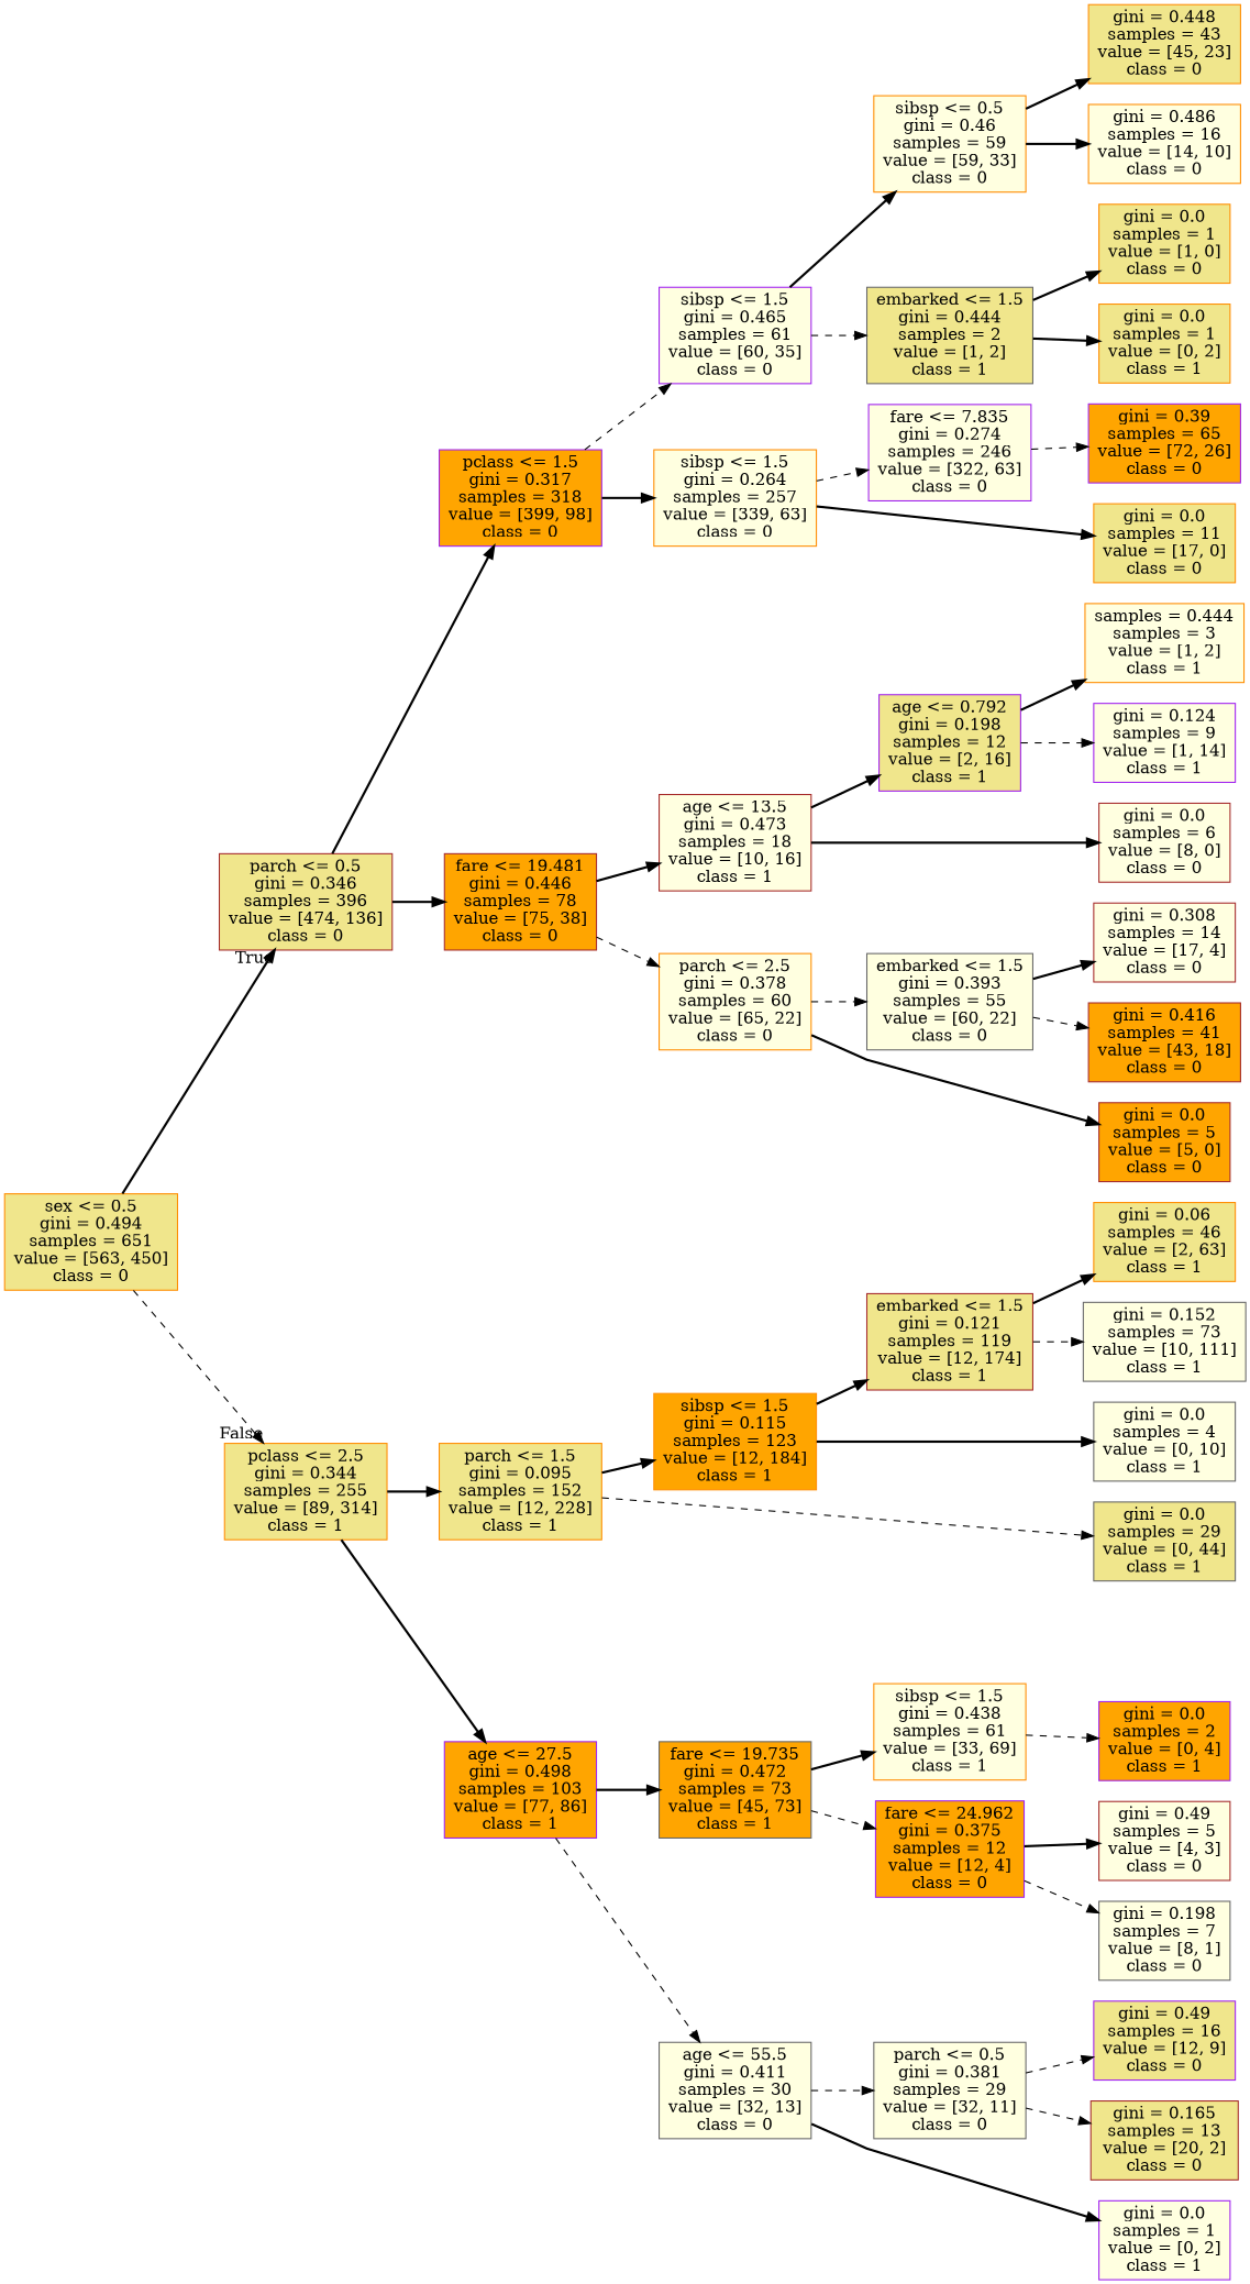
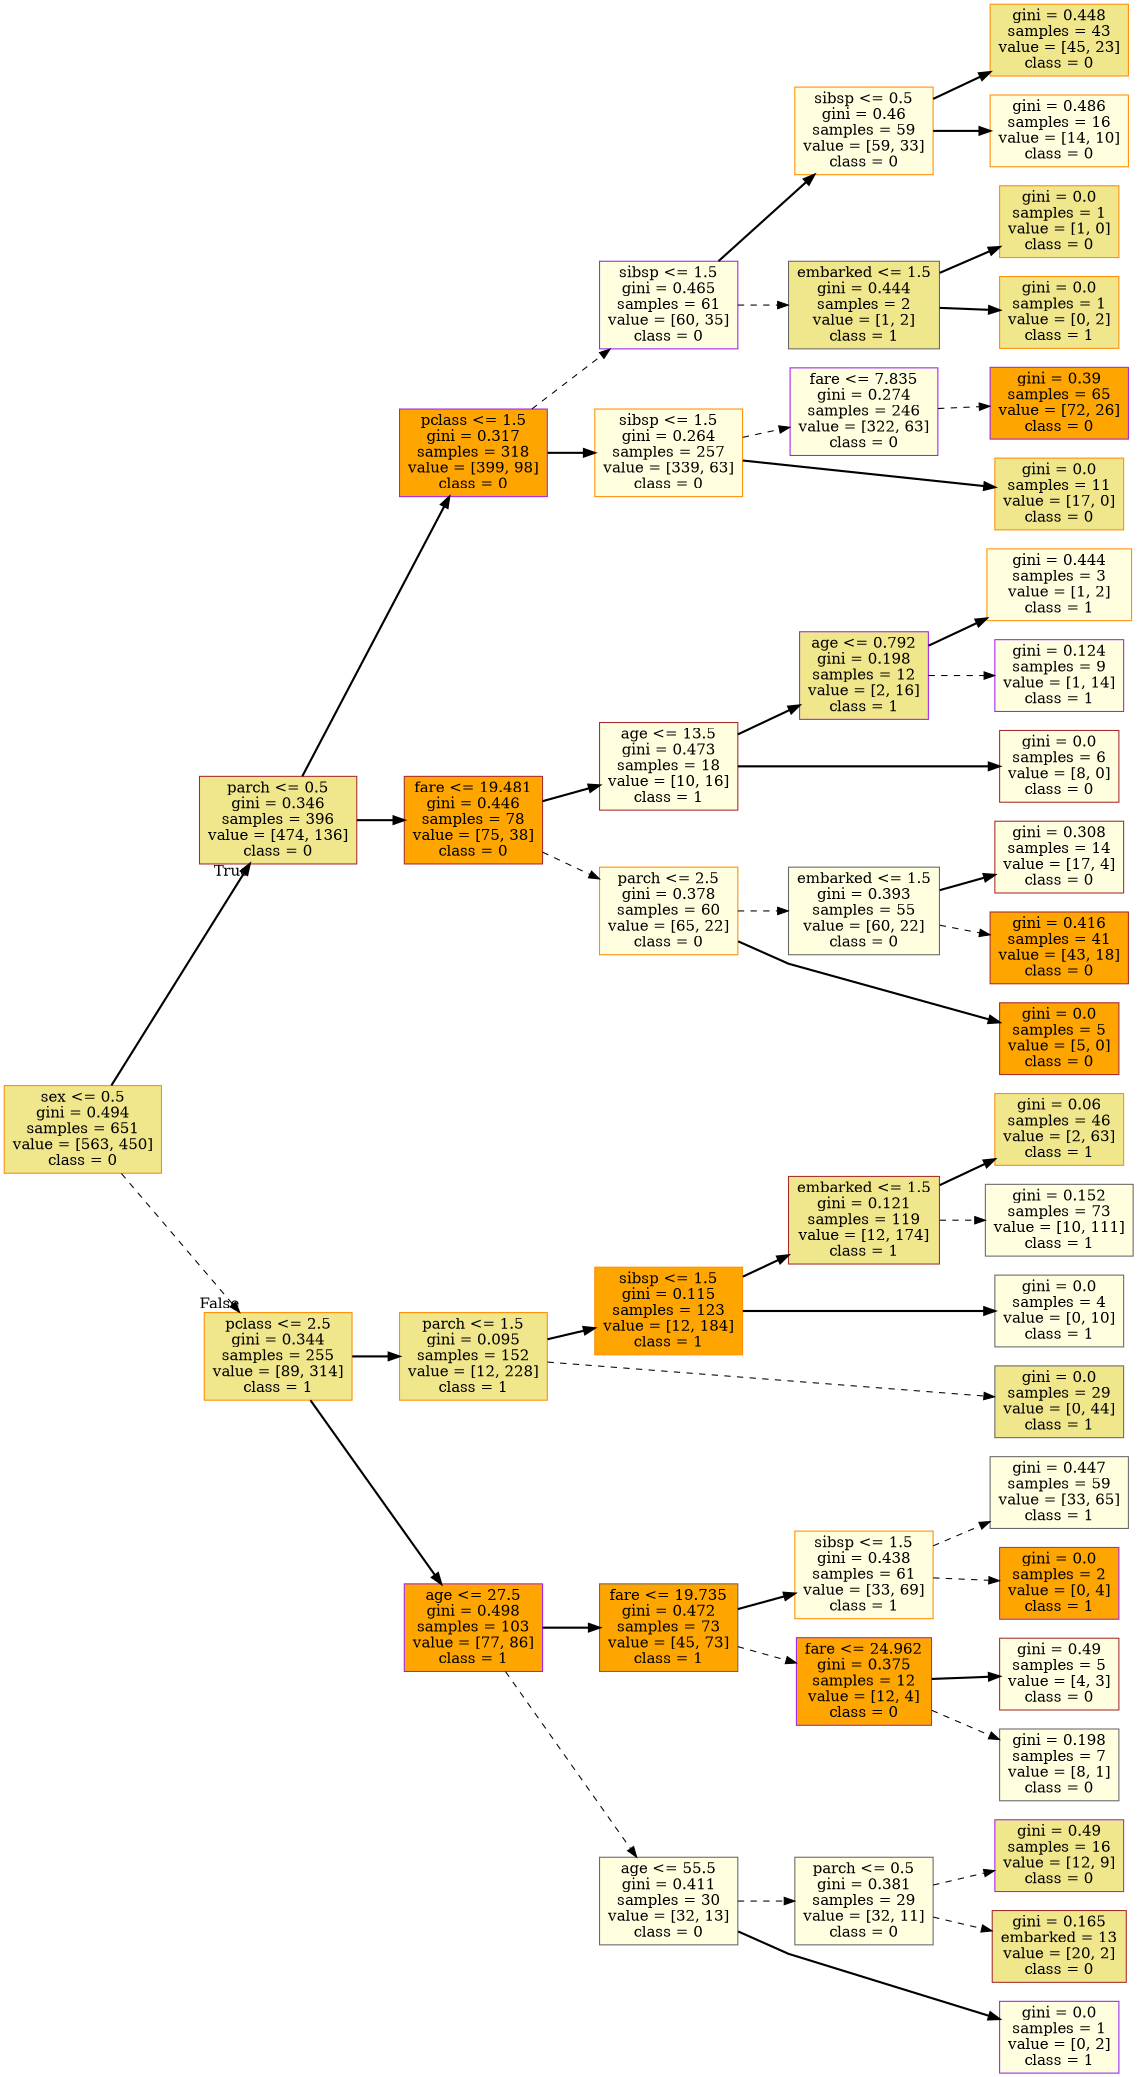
  digraph {
    rankdir=LR
    ranksep=equally
    splines=polyline
    node [color=darkorange fillcolor=lightyellow shape=box style=filled]
    edge [style=bold]
    n1 [fillcolor=khaki label="sex <= 0.5\ngini = 0.494\nsamples = 651\nvalue = [563, 450]\nclass = 0"]
    n2 [color=brown fillcolor=khaki label="parch <= 0.5\ngini = 0.346\nsamples = 396\nvalue = [474, 136]\nclass = 0"]
    n3 [fillcolor=khaki label="pclass <= 2.5\ngini = 0.344\nsamples = 255\nvalue = [89, 314]\nclass = 1"]
    n4 [color=purple fillcolor=orange label="pclass <= 1.5\ngini = 0.317\nsamples = 318\nvalue = [399, 98]\nclass = 0"]
    n5 [color=brown fillcolor=orange label="fare <= 19.481\ngini = 0.446\nsamples = 78\nvalue = [75, 38]\nclass = 0"]
    n6 [fillcolor=khaki label="parch <= 1.5\ngini = 0.095\nsamples = 152\nvalue = [12, 228]\nclass = 1"]
    n7 [color=purple fillcolor=orange label="age <= 27.5\ngini = 0.498\nsamples = 103\nvalue = [77, 86]\nclass = 1"]
    n8 [color=purple label="sibsp <= 1.5\ngini = 0.465\nsamples = 61\nvalue = [60, 35]\nclass = 0"]
    n9 [label="sibsp <= 1.5\ngini = 0.264\nsamples = 257\nvalue = [339, 63]\nclass = 0"]
    n10 [color=brown label="age <= 13.5\ngini = 0.473\nsamples = 18\nvalue = [10, 16]\nclass = 1"]
    n11 [label="parch <= 2.5\ngini = 0.378\nsamples = 60\nvalue = [65, 22]\nclass = 0"]
    n12 [fillcolor=orange label="sibsp <= 1.5\ngini = 0.115\nsamples = 123\nvalue = [12, 184]\nclass = 1"]
    n13 [color=gray40 fillcolor=orange label="fare <= 19.735\ngini = 0.472\nsamples = 73\nvalue = [45, 73]\nclass = 1"]
    n14 [color=gray40 label="age <= 55.5\ngini = 0.411\nsamples = 30\nvalue = [32, 13]\nclass = 0"]
    n15 [label="sibsp <= 0.5\ngini = 0.46\nsamples = 59\nvalue = [59, 33]\nclass = 0"]
    n16 [color=gray40 fillcolor=khaki label="embarked <= 1.5\ngini = 0.444\nsamples = 2\nvalue = [1, 2]\nclass = 1"]
    n17 [color=purple label="fare <= 7.835\ngini = 0.274\nsamples = 246\nvalue = [322, 63]\nclass = 0"]
    n18 [color=purple fillcolor=khaki label="age <= 0.792\ngini = 0.198\nsamples = 12\nvalue = [2, 16]\nclass = 1"]
    n19 [color=gray40 label="embarked <= 1.5\ngini = 0.393\nsamples = 55\nvalue = [60, 22]\nclass = 0"]
    n20 [color=brown fillcolor=khaki label="embarked <= 1.5\ngini = 0.121\nsamples = 119\nvalue = [12, 174]\nclass = 1"]
    n21 [label="sibsp <= 1.5\ngini = 0.438\nsamples = 61\nvalue = [33, 69]\nclass = 1"]
    n22 [color=purple fillcolor=orange label="fare <= 24.962\ngini = 0.375\nsamples = 12\nvalue = [12, 4]\nclass = 0"]
    n23 [color=gray40 label="parch <= 0.5\ngini = 0.381\nsamples = 29\nvalue = [32, 11]\nclass = 0"]
    n24 [fillcolor=khaki label="gini = 0.448\nsamples = 43\nvalue = [45, 23]\nclass = 0"]
    n25 [label="gini = 0.486\nsamples = 16\nvalue = [14, 10]\nclass = 0"]
    n26 [fillcolor=khaki label="gini = 0.0\nsamples = 1\nvalue = [1, 0]\nclass = 0"]
    n27 [fillcolor=khaki label="gini = 0.0\nsamples = 1\nvalue = [0, 2]\nclass = 1"]
    n28 [color=purple fillcolor=orange label="gini = 0.39\nsamples = 65\nvalue = [72, 26]\nclass = 0"]
    n29 [fillcolor=khaki label="gini = 0.0\nsamples = 11\nvalue = [17, 0]\nclass = 0"]
-   n30 [label="samples = 0.444\nsamples = 3\nvalue = [1, 2]\nclass = 1"]
+   n30 [label="gini = 0.444\nsamples = 3\nvalue = [1, 2]\nclass = 1"]
    n31 [color=purple label="gini = 0.124\nsamples = 9\nvalue = [1, 14]\nclass = 1"]
    n32 [color=brown label="gini = 0.0\nsamples = 6\nvalue = [8, 0]\nclass = 0"]
    n33 [color=brown label="gini = 0.308\nsamples = 14\nvalue = [17, 4]\nclass = 0"]
    n34 [color=brown fillcolor=orange label="gini = 0.416\nsamples = 41\nvalue = [43, 18]\nclass = 0"]
    n35 [color=brown fillcolor=orange label="gini = 0.0\nsamples = 5\nvalue = [5, 0]\nclass = 0"]
    n36 [fillcolor=khaki label="gini = 0.06\nsamples = 46\nvalue = [2, 63]\nclass = 1"]
    n37 [color=gray40 label="gini = 0.152\nsamples = 73\nvalue = [10, 111]\nclass = 1"]
    n38 [color=gray40 label="gini = 0.0\nsamples = 4\nvalue = [0, 10]\nclass = 1"]
    n39 [color=gray40 fillcolor=khaki label="gini = 0.0\nsamples = 29\nvalue = [0, 44]\nclass = 1"]
+   n40 [color=gray40 label="gini = 0.447\nsamples = 59\nvalue = [33, 65]\nclass = 1"]
    n41 [color=purple fillcolor=orange label="gini = 0.0\nsamples = 2\nvalue = [0, 4]\nclass = 1"]
    n42 [color=brown label="gini = 0.49\nsamples = 5\nvalue = [4, 3]\nclass = 0"]
    n43 [color=gray40 label="gini = 0.198\nsamples = 7\nvalue = [8, 1]\nclass = 0"]
    n44 [color=purple fillcolor=khaki label="gini = 0.49\nsamples = 16\nvalue = [12, 9]\nclass = 0"]
-   n45 [color=brown fillcolor=khaki label="gini = 0.165\nsamples = 13\nvalue = [20, 2]\nclass = 0"]
+   n45 [color=brown fillcolor=khaki label="gini = 0.165\nembarked = 13\nvalue = [20, 2]\nclass = 0"]
    n46 [color=purple label="gini = 0.0\nsamples = 1\nvalue = [0, 2]\nclass = 1"]
    subgraph sub_1 {
      rank=same
      n1
    }
    subgraph sub_2 {
      rank=same
      n2
      n3
    }
    subgraph sub_3 {
      rank=same
      n4
      n5
      n6
      n7
    }
    subgraph sub_4 {
      rank=same
      n8
      n9
      n10
      n11
      n12
      n13
      n14
    }
    subgraph sub_5 {
      rank=same
      n15
      n16
      n17
      n18
      n19
      n20
      n21
      n22
      n23
    }
    subgraph sub_6 {
      rank=same
      n24
      n25
      n26
      n27
      n28
      n29
      n30
      n31
      n32
      n33
      n34
      n35
      n36
      n37
      n38
      n39
+     n40
      n41
      n42
      n43
      n44
      n45
      n46
    }
    n1 -> n2 [headlabel=True labelangle=45 labeldistance=2.5]
    n1 -> n3 [headlabel=False labelangle=-45 labeldistance=2.5 style=dashed]
    n2 -> n4
    n2 -> n5
    n3 -> n6
    n3 -> n7
    n4 -> n8 [style=dashed]
    n4 -> n9
    n5 -> n10
    n5 -> n11 [style=dashed]
    n6 -> n12
    n6 -> n39 [style=dashed]
    n7 -> n13
    n7 -> n14 [style=dashed]
    n8 -> n15
    n8 -> n16 [style=dashed]
    n9 -> n17 [style=dashed]
    n9 -> n29
    n10 -> n18
    n10 -> n32
    n11 -> n19 [style=dashed]
    n11 -> n35
    n12 -> n20
    n12 -> n38
    n13 -> n21
    n13 -> n22 [style=dashed]
    n14 -> n23 [style=dashed]
    n14 -> n46
    n15 -> n24
    n15 -> n25
    n16 -> n26
    n16 -> n27
    n17 -> n28 [style=dashed]
    n18 -> n30
    n18 -> n31 [style=dashed]
    n19 -> n33
    n19 -> n34 [style=dashed]
    n20 -> n36
    n20 -> n37 [style=dashed]
+   n21 -> n40 [style=dashed]
    n21 -> n41 [style=dashed]
    n22 -> n42
    n22 -> n43 [style=dashed]
    n23 -> n44 [style=dashed]
    n23 -> n45 [style=dashed]
  }
